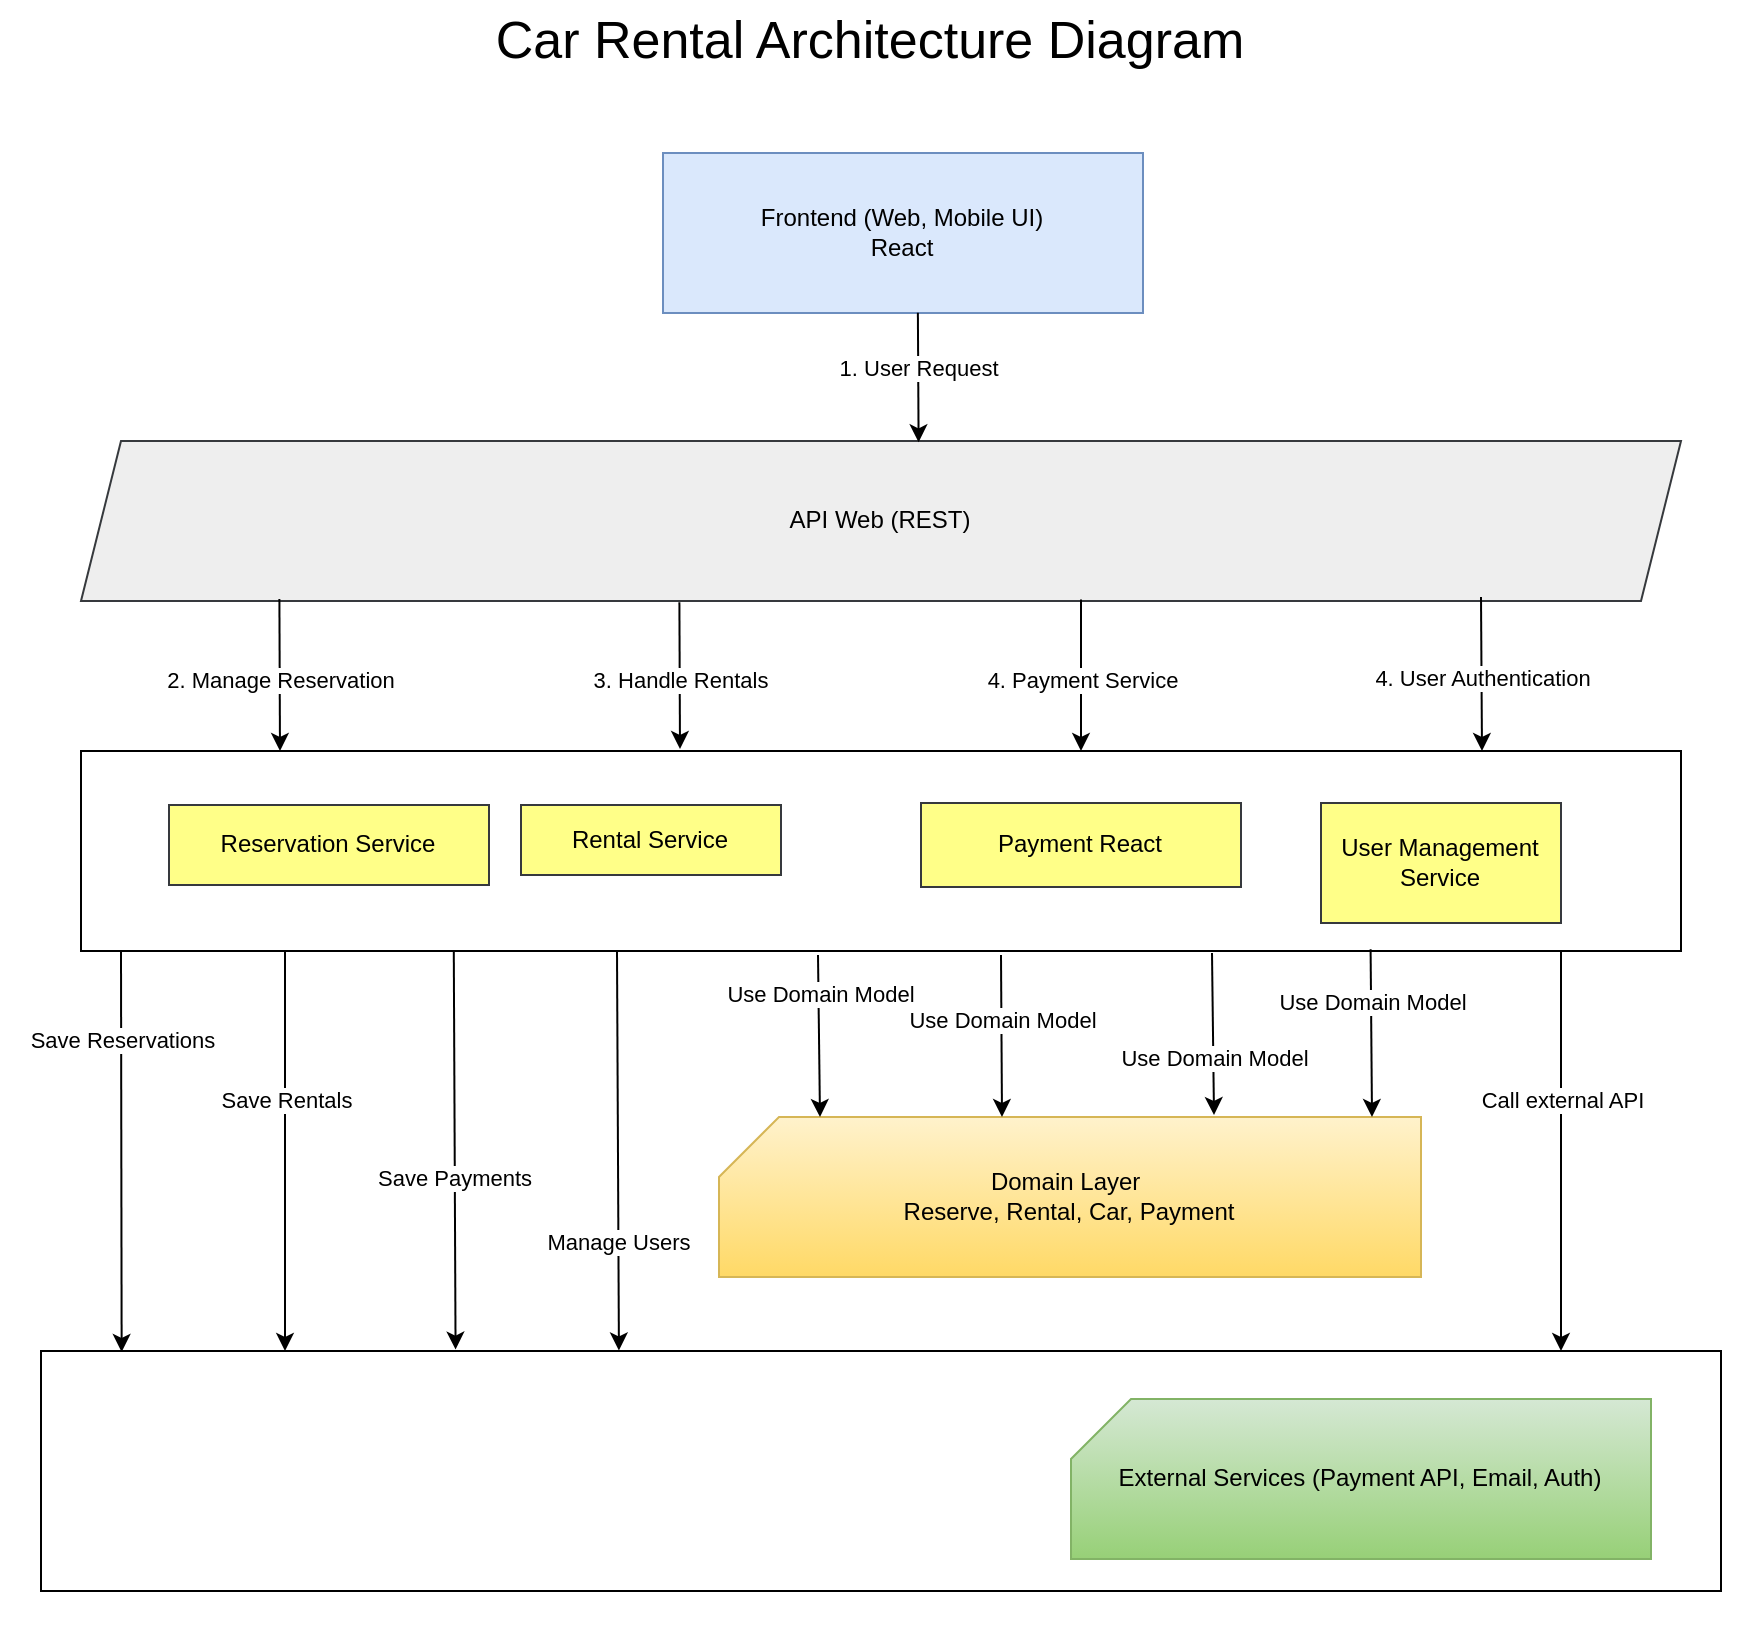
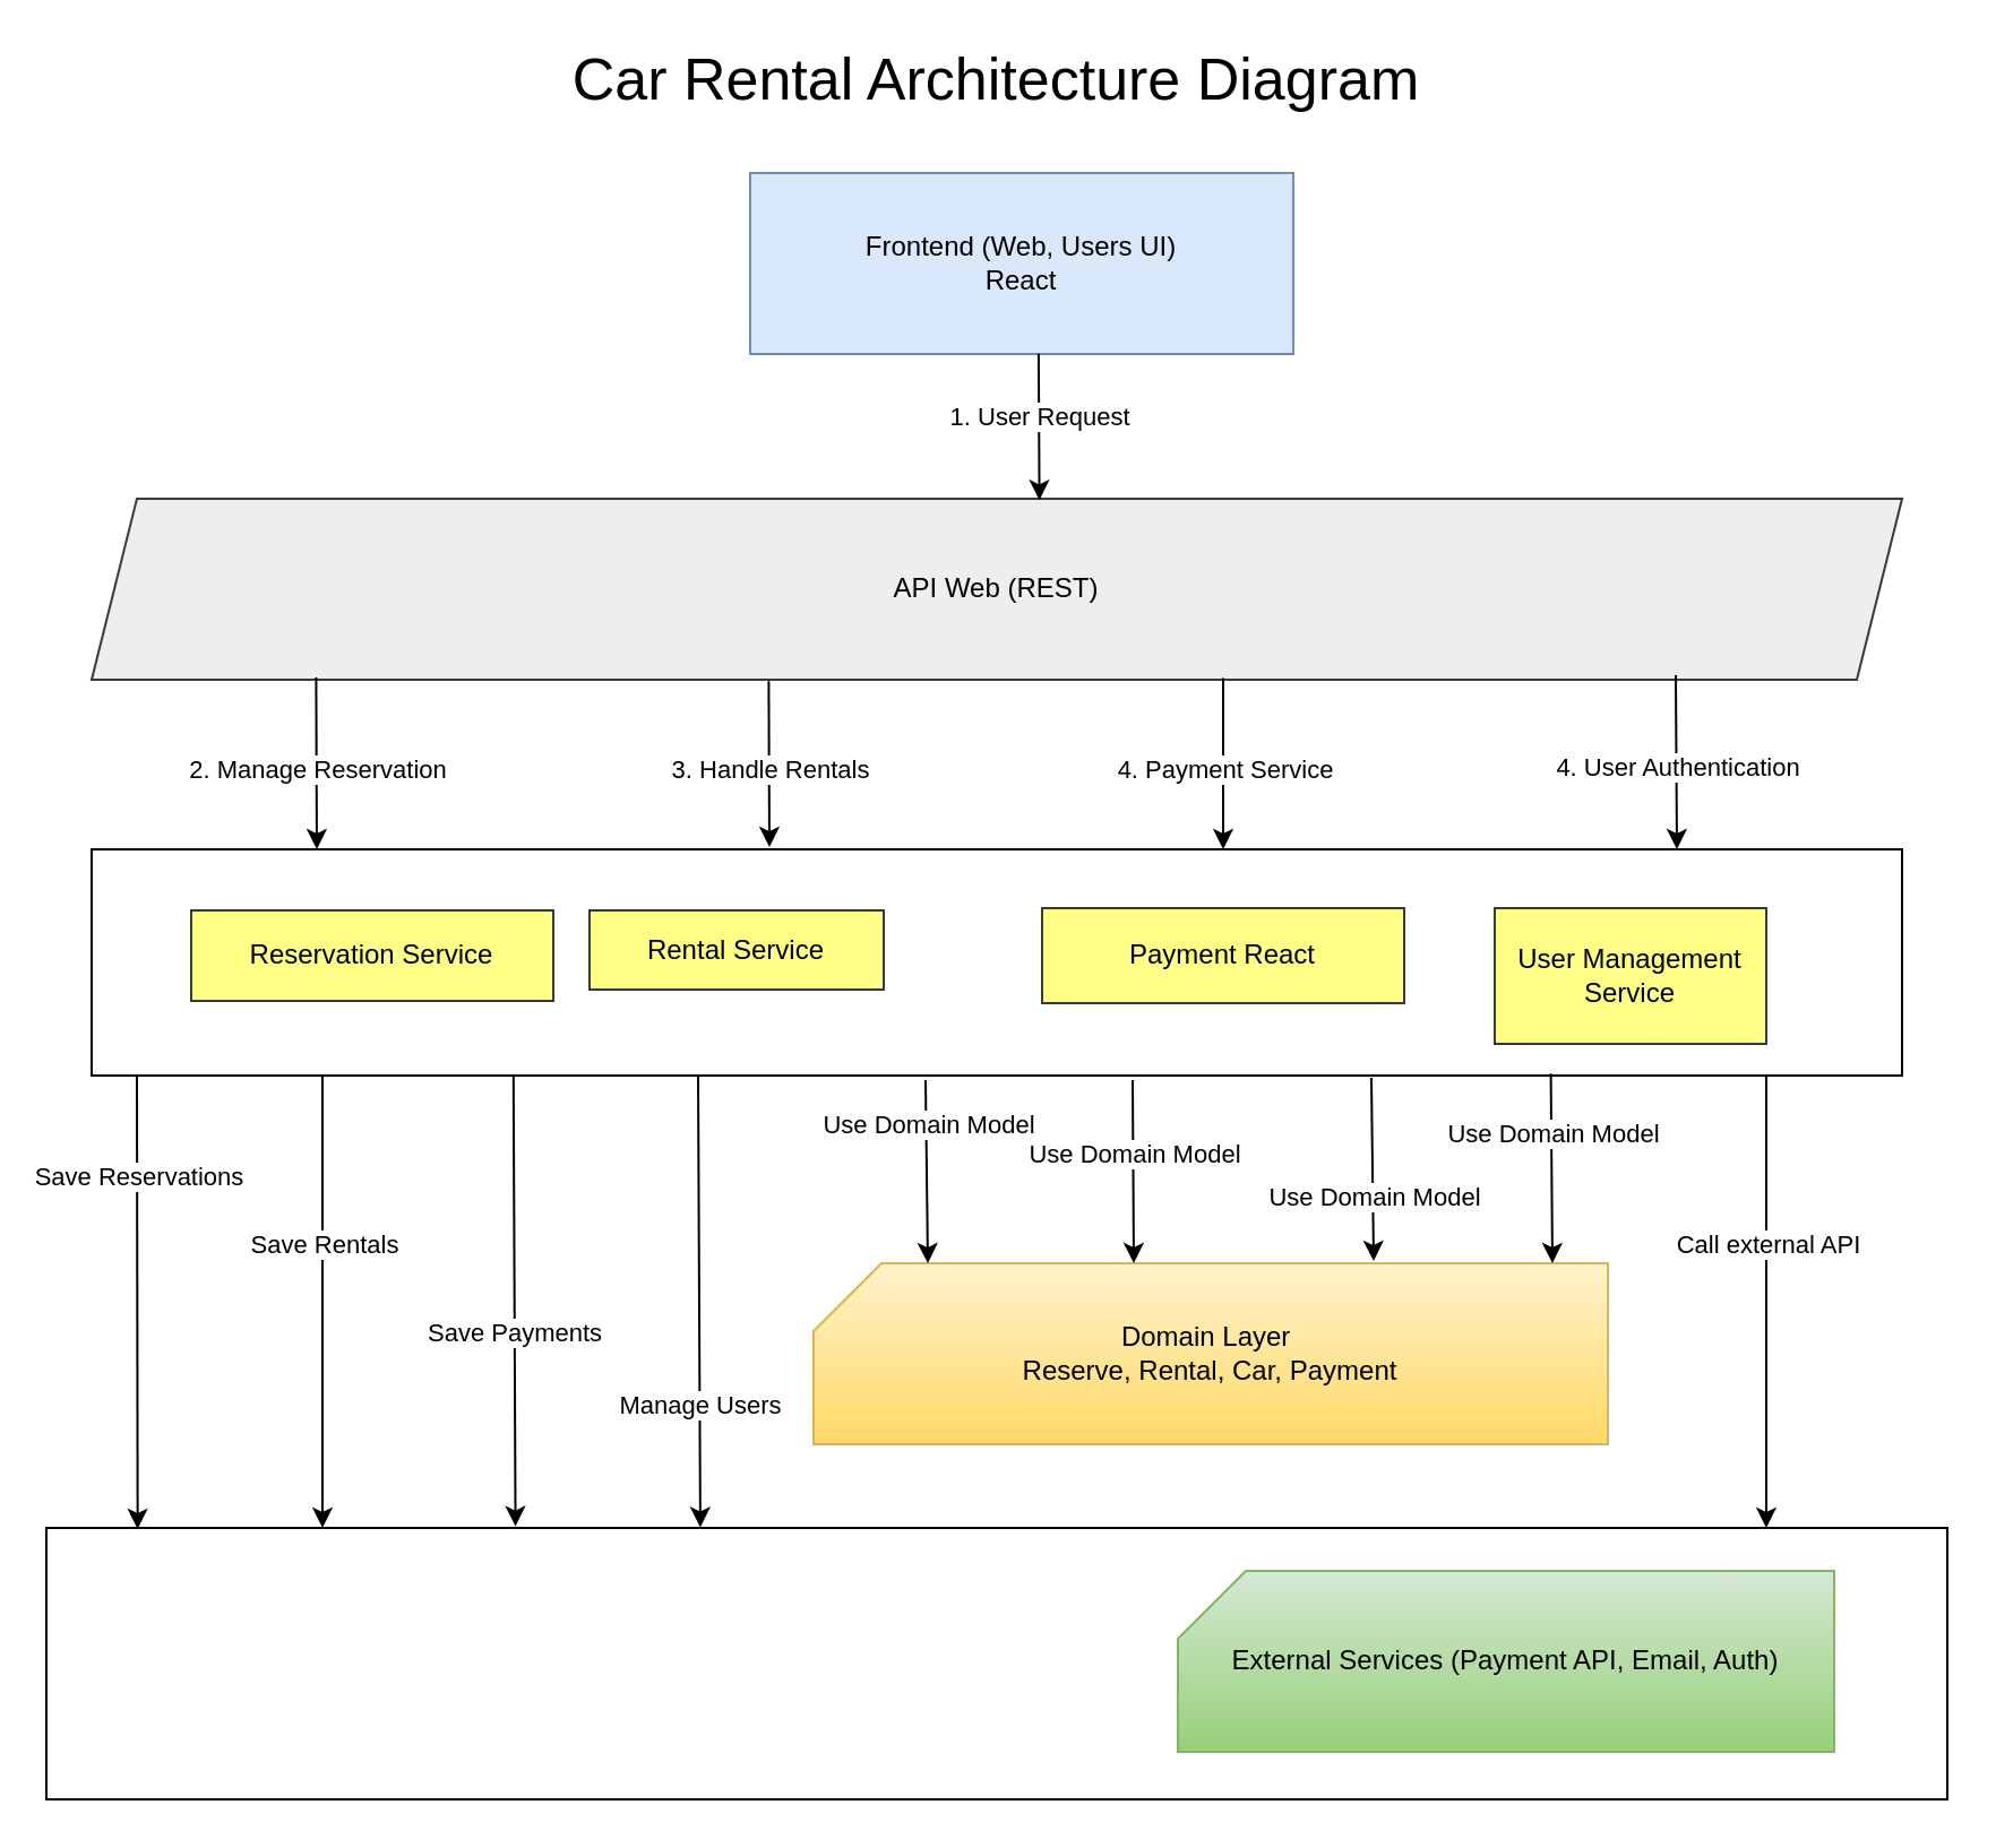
  <mxCell id="0" />
  <mxCell id="1" parent="0" />
  <mxCell id="2" value="" style="rounded=0;whiteSpace=wrap;html=1;" vertex="1" parent="1"><mxGeometry x="20" y="675" width="840" height="120" as="geometry" /></mxCell>
  <mxCell id="3" value="" style="rounded=0;whiteSpace=wrap;html=1;" vertex="1" parent="1"><mxGeometry x="40" y="375" width="800" height="100" as="geometry" /></mxCell>
- <mxCell id="4" value="Car Rental Architecture Diagram" style="text;html=1;align=center;verticalAlign=middle;whiteSpace=wrap;rounded=0;fontSize=26;" vertex="1" parent="1"><mxGeometry x="95" y="5" width="680" height="30" as="geometry" /></mxCell>
- <mxCell id="5" value="Frontend (Web, Mobile UI)&lt;div&gt;React&lt;/div&gt;" style="html=1;whiteSpace=wrap;fillColor=#dae8fc;strokeColor=#6c8ebf;" vertex="1" parent="1"><mxGeometry x="331" y="76" width="240" height="80" as="geometry" /></mxCell>
+ <mxCell id="4" value="Car Rental Architecture Diagram" style="text;html=1;align=center;verticalAlign=middle;whiteSpace=wrap;rounded=0;fontSize=26;" vertex="1" parent="1"><mxGeometry x="100" y="20" width="680" height="30" as="geometry" /></mxCell>
+ <mxCell id="5" value="Frontend (Web, Users UI)&lt;div&gt;React&lt;/div&gt;" style="html=1;whiteSpace=wrap;fillColor=#dae8fc;strokeColor=#6c8ebf;" vertex="1" parent="1"><mxGeometry x="331" y="76" width="240" height="80" as="geometry" /></mxCell>
  <mxCell id="6" value="API Web (REST)" style="shape=parallelogram;perimeter=parallelogramPerimeter;whiteSpace=wrap;html=1;fixedSize=1;fillColor=#eeeeee;strokeColor=#36393d;" vertex="1" parent="1"><mxGeometry x="40" y="220" width="800" height="80" as="geometry" /></mxCell>
  <mxCell id="7" value="Reservation Service" style="rounded=0;whiteSpace=wrap;html=1;fillColor=#ffff88;strokeColor=#36393d;" vertex="1" parent="1"><mxGeometry x="84" y="402" width="160" height="40" as="geometry" /></mxCell>
  <mxCell id="8" value="Rental Service" style="rounded=0;whiteSpace=wrap;html=1;fillColor=#ffff88;strokeColor=#36393d;" vertex="1" parent="1"><mxGeometry x="260" y="402" width="130" height="35" as="geometry" /></mxCell>
  <mxCell id="9" value="Payment React" style="rounded=0;whiteSpace=wrap;html=1;fillColor=#ffff88;strokeColor=#36393d;" vertex="1" parent="1"><mxGeometry x="460" y="401" width="160" height="42" as="geometry" /></mxCell>
  <mxCell id="10" value="User Management Service" style="rounded=0;whiteSpace=wrap;html=1;fillColor=#ffff88;strokeColor=#36393d;" vertex="1" parent="1"><mxGeometry x="660" y="401" width="120" height="60" as="geometry" /></mxCell>
  <mxCell id="11" value="Domain Layer&amp;nbsp;&lt;div&gt;Reserve, Rental, Car, Payment&lt;/div&gt;" style="shape=card;whiteSpace=wrap;html=1;fillColor=#fff2cc;gradientColor=#ffd966;strokeColor=#d6b656;" vertex="1" parent="1"><mxGeometry x="359" y="558" width="351" height="80" as="geometry" /></mxCell>
- <mxCell id="12" value="External Services (Payment API, Email, Auth)" style="shape=card;whiteSpace=wrap;html=1;fillColor=#d5e8d4;gradientColor=#97d077;strokeColor=#82b366;" vertex="1" parent="1"><mxGeometry x="535" y="699" width="290" height="80" as="geometry" /></mxCell>
+ <mxCell id="12" value="External Services (Payment API, Email, Auth)" style="shape=card;whiteSpace=wrap;html=1;fillColor=#d5e8d4;gradientColor=#97d077;strokeColor=#82b366;" vertex="1" parent="1"><mxGeometry x="520" y="694" width="290" height="80" as="geometry" /></mxCell>
  <mxCell id="13" value="" style="endArrow=classic;html=1;rounded=0;exitX=0.206;exitY=0.999;exitDx=0;exitDy=0;exitPerimeter=0;entryX=0.426;entryY=0.008;entryDx=0;entryDy=0;entryPerimeter=0;" edge="1" parent="1"><mxGeometry width="50" height="50" relative="1" as="geometry"><mxPoint x="458.44" y="155.92" as="sourcePoint" /><mxPoint x="458.8" y="220.64" as="targetPoint" /></mxGeometry></mxCell>
  <mxCell id="14" value="1. User Request" style="edgeLabel;html=1;align=center;verticalAlign=middle;resizable=0;points=[];" vertex="1" connectable="0" parent="13"><mxGeometry x="0.059" relative="1" as="geometry"><mxPoint y="-6" as="offset" /></mxGeometry></mxCell>
  <mxCell id="15" value="" style="endArrow=classic;html=1;rounded=0;entryX=0.426;entryY=0.008;entryDx=0;entryDy=0;entryPerimeter=0;exitX=0.124;exitY=0.988;exitDx=0;exitDy=0;exitPerimeter=0;" edge="1" parent="1" source="6"><mxGeometry width="50" height="50" relative="1" as="geometry"><mxPoint x="141" y="305" as="sourcePoint" /><mxPoint x="139.5" y="375" as="targetPoint" /></mxGeometry></mxCell>
  <mxCell id="16" value="2. Manage Reservation" style="edgeLabel;html=1;align=center;verticalAlign=middle;resizable=0;points=[];" vertex="1" connectable="0" parent="15"><mxGeometry x="0.059" relative="1" as="geometry"><mxPoint as="offset" /></mxGeometry></mxCell>
  <mxCell id="17" value="" style="endArrow=classic;html=1;rounded=0;entryX=0.426;entryY=0.008;entryDx=0;entryDy=0;entryPerimeter=0;exitX=0.374;exitY=1.021;exitDx=0;exitDy=0;exitPerimeter=0;" edge="1" parent="1"><mxGeometry width="50" height="50" relative="1" as="geometry"><mxPoint x="339.2" y="300.68" as="sourcePoint" /><mxPoint x="339.5" y="374" as="targetPoint" /></mxGeometry></mxCell>
  <mxCell id="18" value="3. Handle Rentals" style="edgeLabel;html=1;align=center;verticalAlign=middle;resizable=0;points=[];" vertex="1" connectable="0" parent="17"><mxGeometry x="0.059" relative="1" as="geometry"><mxPoint as="offset" /></mxGeometry></mxCell>
  <mxCell id="19" value="" style="endArrow=classic;html=1;rounded=0;exitX=0.625;exitY=0.99;exitDx=0;exitDy=0;exitPerimeter=0;" edge="1" parent="1" source="6"><mxGeometry width="50" height="50" relative="1" as="geometry"><mxPoint x="538" y="305" as="sourcePoint" /><mxPoint x="540" y="375" as="targetPoint" /></mxGeometry></mxCell>
  <mxCell id="20" value="4. Payment Service" style="edgeLabel;html=1;align=center;verticalAlign=middle;resizable=0;points=[];" vertex="1" connectable="0" parent="19"><mxGeometry x="0.059" relative="1" as="geometry"><mxPoint as="offset" /></mxGeometry></mxCell>
  <mxCell id="21" value="" style="endArrow=classic;html=1;rounded=0;entryX=0.426;entryY=0.008;entryDx=0;entryDy=0;entryPerimeter=0;" edge="1" parent="1"><mxGeometry width="50" height="50" relative="1" as="geometry"><mxPoint x="740" y="298" as="sourcePoint" /><mxPoint x="740.5" y="375" as="targetPoint" /></mxGeometry></mxCell>
  <mxCell id="22" value="4. User Authentication" style="edgeLabel;html=1;align=center;verticalAlign=middle;resizable=0;points=[];" vertex="1" connectable="0" parent="21"><mxGeometry x="0.059" relative="1" as="geometry"><mxPoint as="offset" /></mxGeometry></mxCell>
  <mxCell id="23" value="" style="endArrow=classic;html=1;rounded=0;exitX=0.206;exitY=0.999;exitDx=0;exitDy=0;exitPerimeter=0;entryX=0.426;entryY=0.008;entryDx=0;entryDy=0;entryPerimeter=0;" edge="1" parent="1"><mxGeometry width="50" height="50" relative="1" as="geometry"><mxPoint x="408.5" y="477" as="sourcePoint" /><mxPoint x="409.5" y="558" as="targetPoint" /></mxGeometry></mxCell>
  <mxCell id="24" value="Use Domain Model" style="edgeLabel;html=1;align=center;verticalAlign=middle;resizable=0;points=[];" vertex="1" connectable="0" parent="23"><mxGeometry x="0.059" relative="1" as="geometry"><mxPoint y="-23" as="offset" /></mxGeometry></mxCell>
  <mxCell id="25" value="" style="endArrow=classic;html=1;rounded=0;entryX=0.426;entryY=0.008;entryDx=0;entryDy=0;entryPerimeter=0;" edge="1" parent="1"><mxGeometry width="50" height="50" relative="1" as="geometry"><mxPoint x="500" y="477" as="sourcePoint" /><mxPoint x="500.5" y="558" as="targetPoint" /></mxGeometry></mxCell>
  <mxCell id="26" value="Use Domain Model" style="edgeLabel;html=1;align=center;verticalAlign=middle;resizable=0;points=[];" vertex="1" connectable="0" parent="25"><mxGeometry x="0.059" relative="1" as="geometry"><mxPoint y="-10" as="offset" /></mxGeometry></mxCell>
  <mxCell id="27" value="" style="endArrow=classic;html=1;rounded=0;exitX=0.206;exitY=0.999;exitDx=0;exitDy=0;exitPerimeter=0;entryX=0.426;entryY=0.008;entryDx=0;entryDy=0;entryPerimeter=0;" edge="1" parent="1"><mxGeometry width="50" height="50" relative="1" as="geometry"><mxPoint x="605.5" y="476" as="sourcePoint" /><mxPoint x="606.5" y="557" as="targetPoint" /></mxGeometry></mxCell>
  <mxCell id="28" value="Use Domain Model" style="edgeLabel;html=1;align=center;verticalAlign=middle;resizable=0;points=[];" vertex="1" connectable="0" parent="27"><mxGeometry x="0.059" relative="1" as="geometry"><mxPoint y="10" as="offset" /></mxGeometry></mxCell>
  <mxCell id="29" value="" style="endArrow=classic;html=1;rounded=0;entryX=0.426;entryY=0.008;entryDx=0;entryDy=0;entryPerimeter=0;exitX=0.806;exitY=0.991;exitDx=0;exitDy=0;exitPerimeter=0;" edge="1" parent="1" source="3"><mxGeometry width="50" height="50" relative="1" as="geometry"><mxPoint x="684.5" y="477" as="sourcePoint" /><mxPoint x="685.5" y="558" as="targetPoint" /></mxGeometry></mxCell>
  <mxCell id="30" value="Use Domain Model" style="edgeLabel;html=1;align=center;verticalAlign=middle;resizable=0;points=[];" vertex="1" connectable="0" parent="29"><mxGeometry x="0.059" relative="1" as="geometry"><mxPoint y="-18" as="offset" /></mxGeometry></mxCell>
  <mxCell id="31" value="" style="endArrow=classic;html=1;rounded=0;entryX=0.048;entryY=0.004;entryDx=0;entryDy=0;entryPerimeter=0;" edge="1" parent="1" target="2"><mxGeometry width="50" height="50" relative="1" as="geometry"><mxPoint x="60" y="475" as="sourcePoint" /><mxPoint x="63" y="674" as="targetPoint" /></mxGeometry></mxCell>
  <mxCell id="32" value="Save Reservations" style="edgeLabel;html=1;align=center;verticalAlign=middle;resizable=0;points=[];" vertex="1" connectable="0" parent="31"><mxGeometry x="0.059" relative="1" as="geometry"><mxPoint y="-61" as="offset" /></mxGeometry></mxCell>
  <mxCell id="33" value="" style="endArrow=classic;html=1;rounded=0;exitX=0.19;exitY=1.001;exitDx=0;exitDy=0;exitPerimeter=0;" edge="1" parent="1"><mxGeometry width="50" height="50" relative="1" as="geometry"><mxPoint x="142" y="475" as="sourcePoint" /><mxPoint x="142" y="675" as="targetPoint" /></mxGeometry></mxCell>
  <mxCell id="34" value="Save Rentals" style="edgeLabel;html=1;align=center;verticalAlign=middle;resizable=0;points=[];" vertex="1" connectable="0" parent="33"><mxGeometry x="0.059" relative="1" as="geometry"><mxPoint y="-32" as="offset" /></mxGeometry></mxCell>
  <mxCell id="35" value="" style="endArrow=classic;html=1;rounded=0;entryX=0.292;entryY=-0.056;entryDx=0;entryDy=0;entryPerimeter=0;exitX=0.233;exitY=1.004;exitDx=0;exitDy=0;exitPerimeter=0;" edge="1" parent="1"><mxGeometry width="50" height="50" relative="1" as="geometry"><mxPoint x="226.4" y="475.4" as="sourcePoint" /><mxPoint x="227.28" y="674.28" as="targetPoint" /></mxGeometry></mxCell>
  <mxCell id="36" value="Save Payments" style="edgeLabel;html=1;align=center;verticalAlign=middle;resizable=0;points=[];" vertex="1" connectable="0" parent="35"><mxGeometry x="0.059" relative="1" as="geometry"><mxPoint y="8" as="offset" /></mxGeometry></mxCell>
  <mxCell id="37" value="" style="endArrow=classic;html=1;rounded=0;entryX=0.344;entryY=0.006;entryDx=0;entryDy=0;entryPerimeter=0;exitX=0.335;exitY=1.011;exitDx=0;exitDy=0;exitPerimeter=0;" edge="1" parent="1"><mxGeometry width="50" height="50" relative="1" as="geometry"><mxPoint x="308" y="475.1" as="sourcePoint" /><mxPoint x="308.96" y="674.72" as="targetPoint" /></mxGeometry></mxCell>
  <mxCell id="38" value="Manage Users" style="edgeLabel;html=1;align=center;verticalAlign=middle;resizable=0;points=[];" vertex="1" connectable="0" parent="37"><mxGeometry x="0.059" relative="1" as="geometry"><mxPoint y="39" as="offset" /></mxGeometry></mxCell>
  <mxCell id="39" value="" style="endArrow=classic;html=1;rounded=0;exitX=0.19;exitY=1.001;exitDx=0;exitDy=0;exitPerimeter=0;" edge="1" parent="1"><mxGeometry width="50" height="50" relative="1" as="geometry"><mxPoint x="780" y="475" as="sourcePoint" /><mxPoint x="780" y="675" as="targetPoint" /></mxGeometry></mxCell>
  <mxCell id="40" value="Call external API" style="edgeLabel;html=1;align=center;verticalAlign=middle;resizable=0;points=[];" vertex="1" connectable="0" parent="39"><mxGeometry x="0.059" relative="1" as="geometry"><mxPoint y="-32" as="offset" /></mxGeometry></mxCell>
